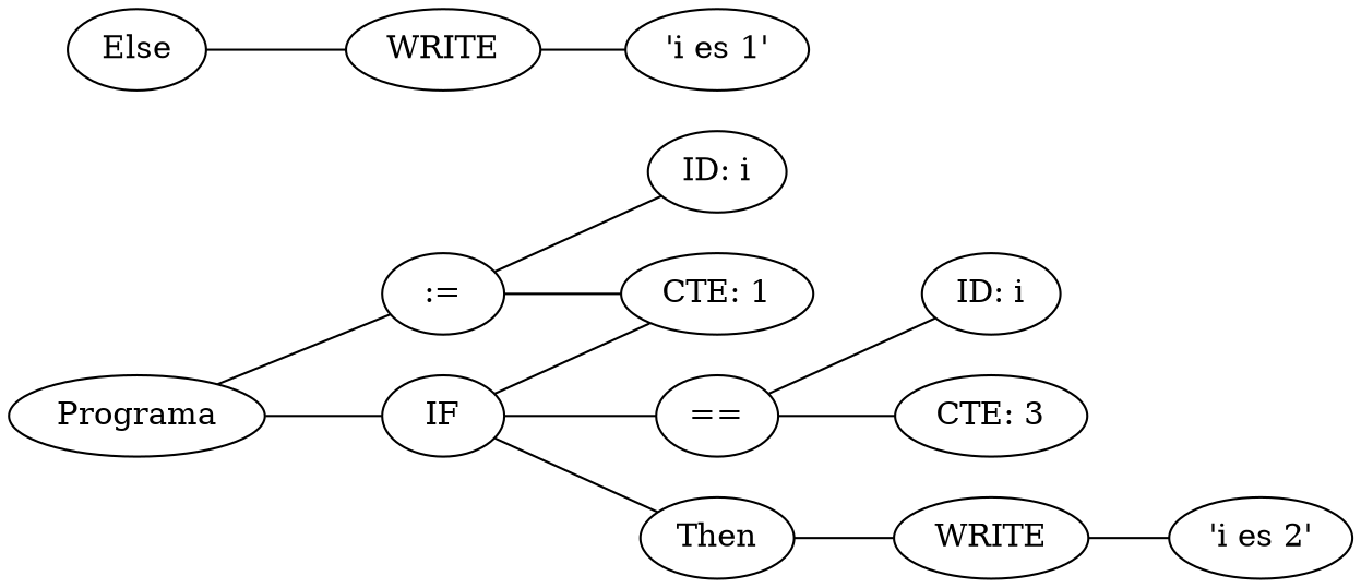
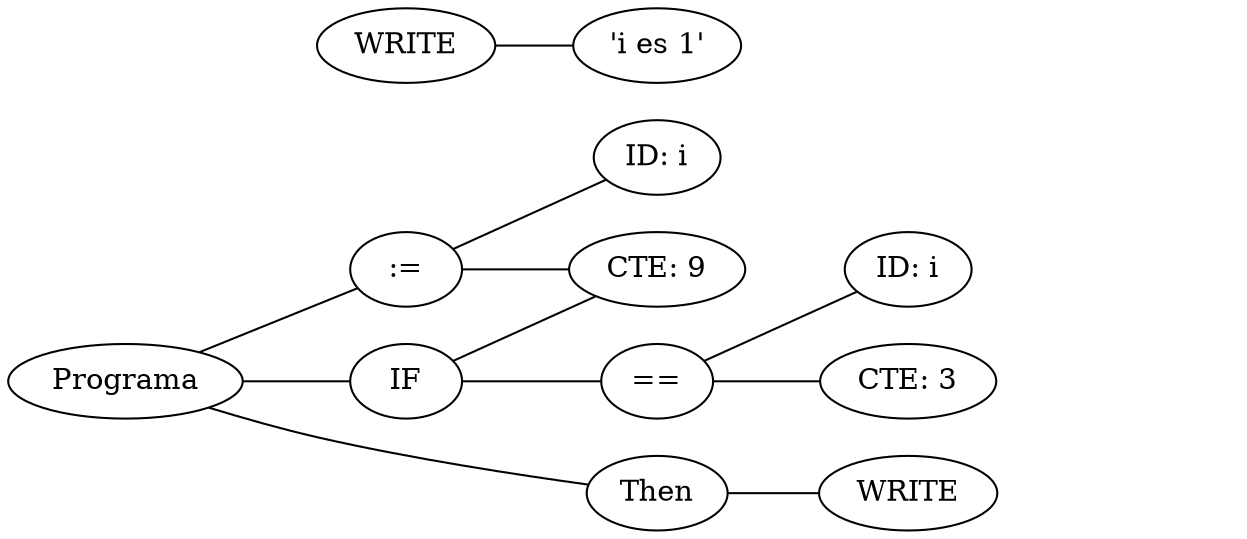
  graph {
    rankdir=LR
    n1 [label=Programa]
    n2 [label=":="]
    n3 [label=IF]
    n4 [label="ID: i"]
-   n5 [label="CTE: 1"]
+   n5 [label="CTE: 9"]
    n6 [label="=="]
    n7 [label=Then]
    n8 [label="ID: i"]
    n9 [label="CTE: 3"]
    n10 [label=WRITE]
-   n11 [label=Else]
    n12 [label=WRITE]
-   n13 [label="'i es 2'"]
    n14 [label="'i es 1'"]
    n1 -- n2
    n1 -- n3
    n2 -- n4
    n2 -- n5
    n3 -- n5
    n3 -- n6
-   n3 -- n7
+   n1 -- n7
    n6 -- n8
    n6 -- n9
    n7 -- n10
-   n10 -- n13
-   n11 -- n12
    n12 -- n14
  }
